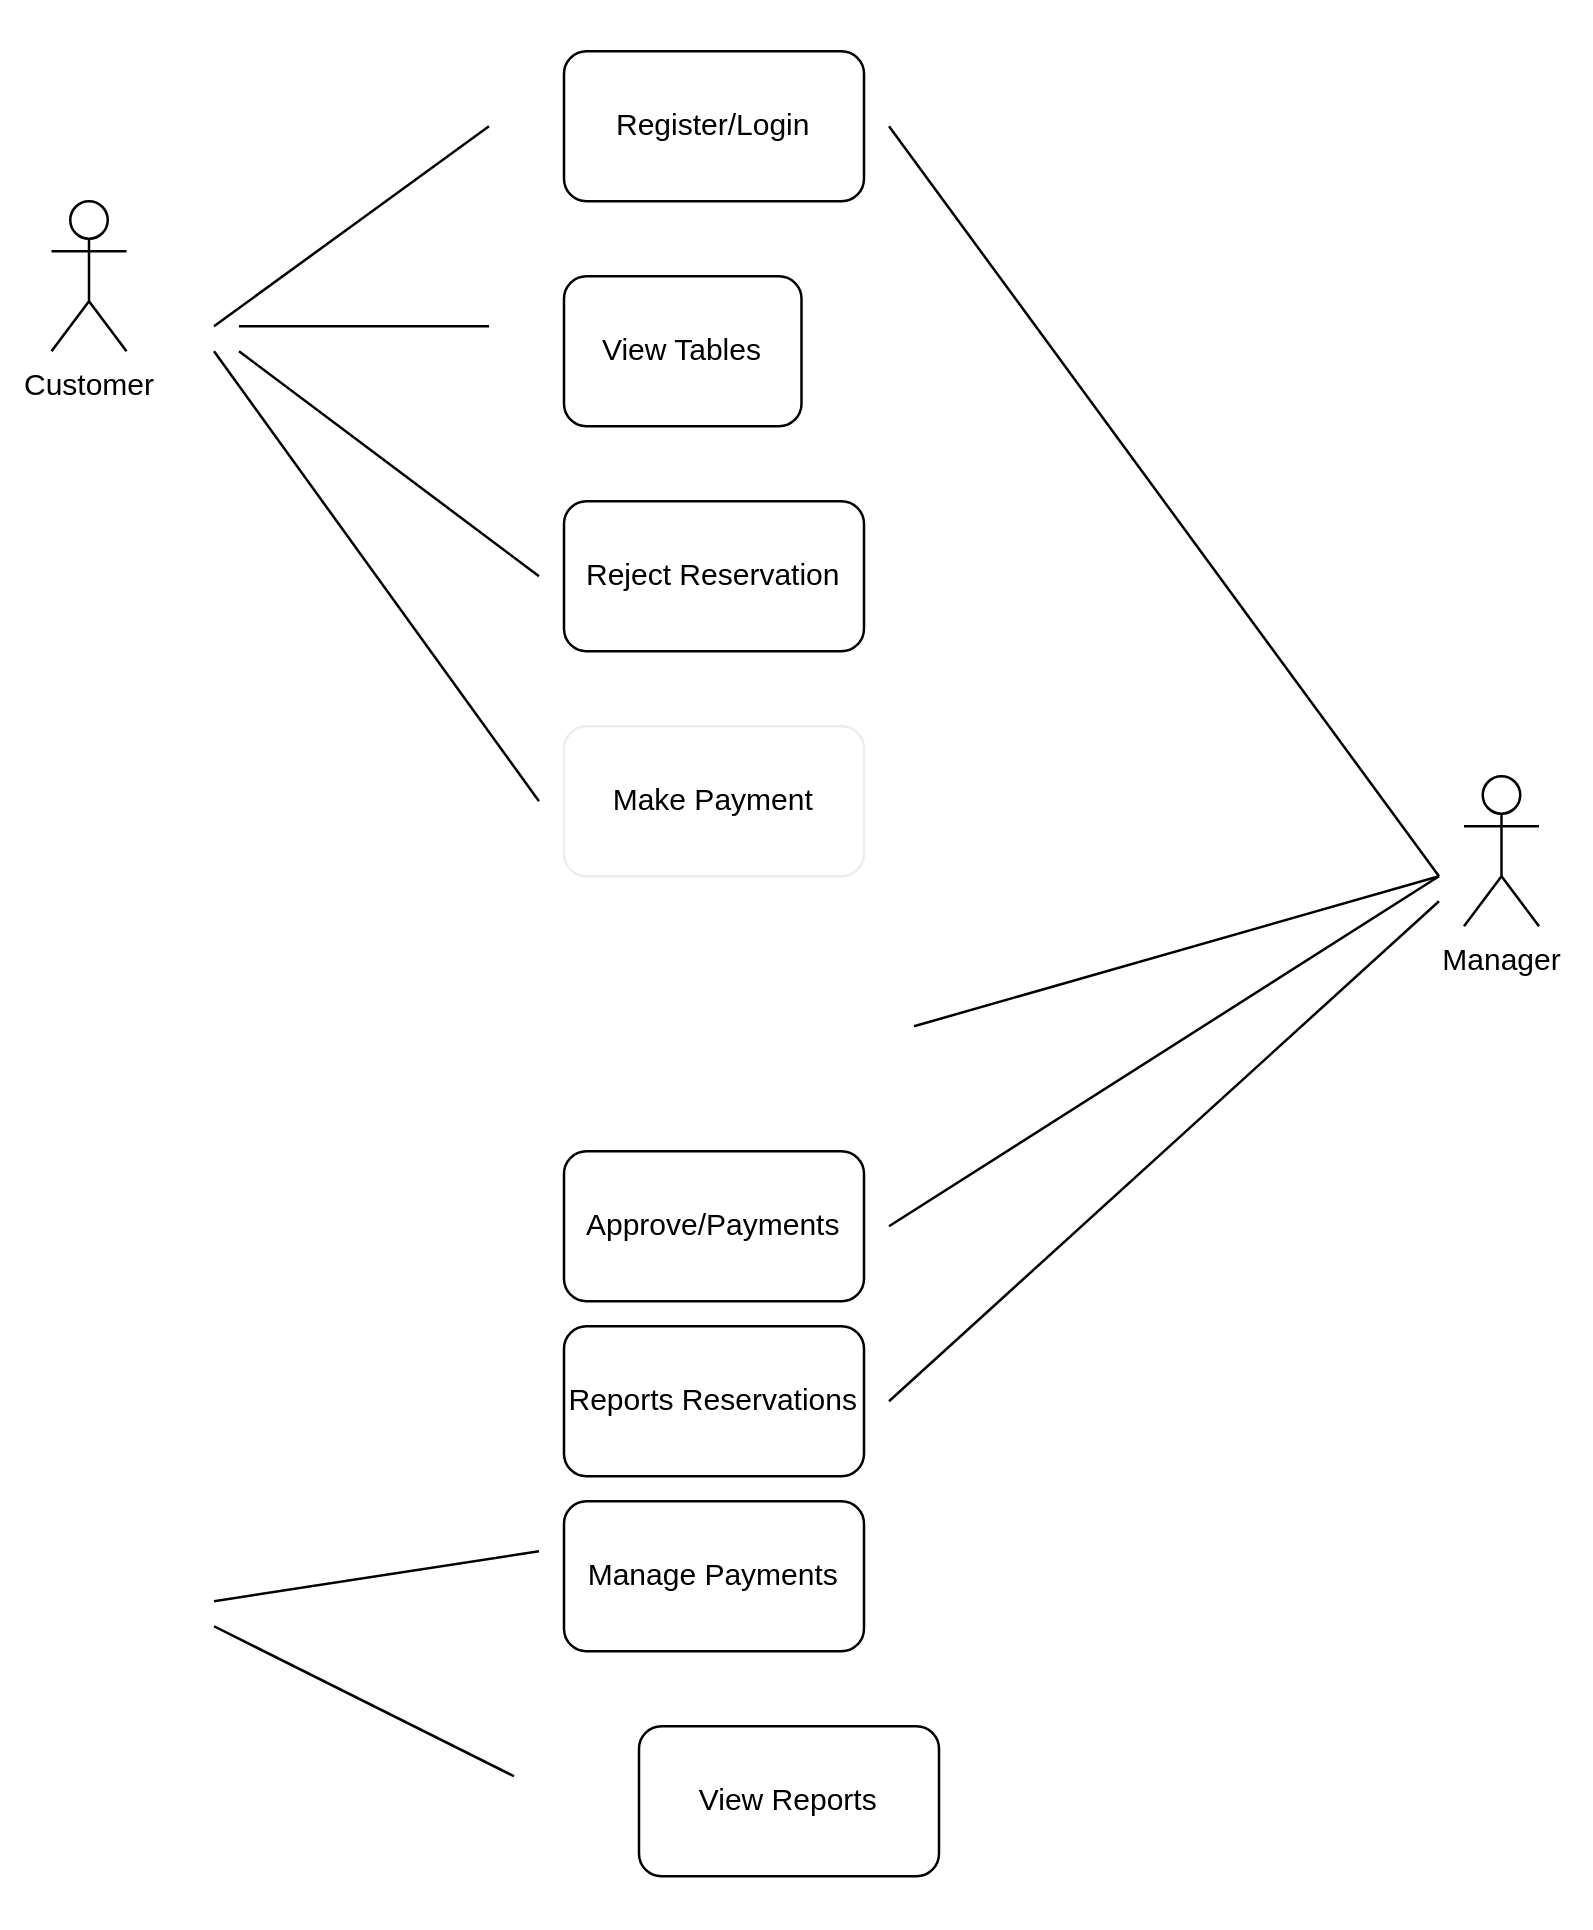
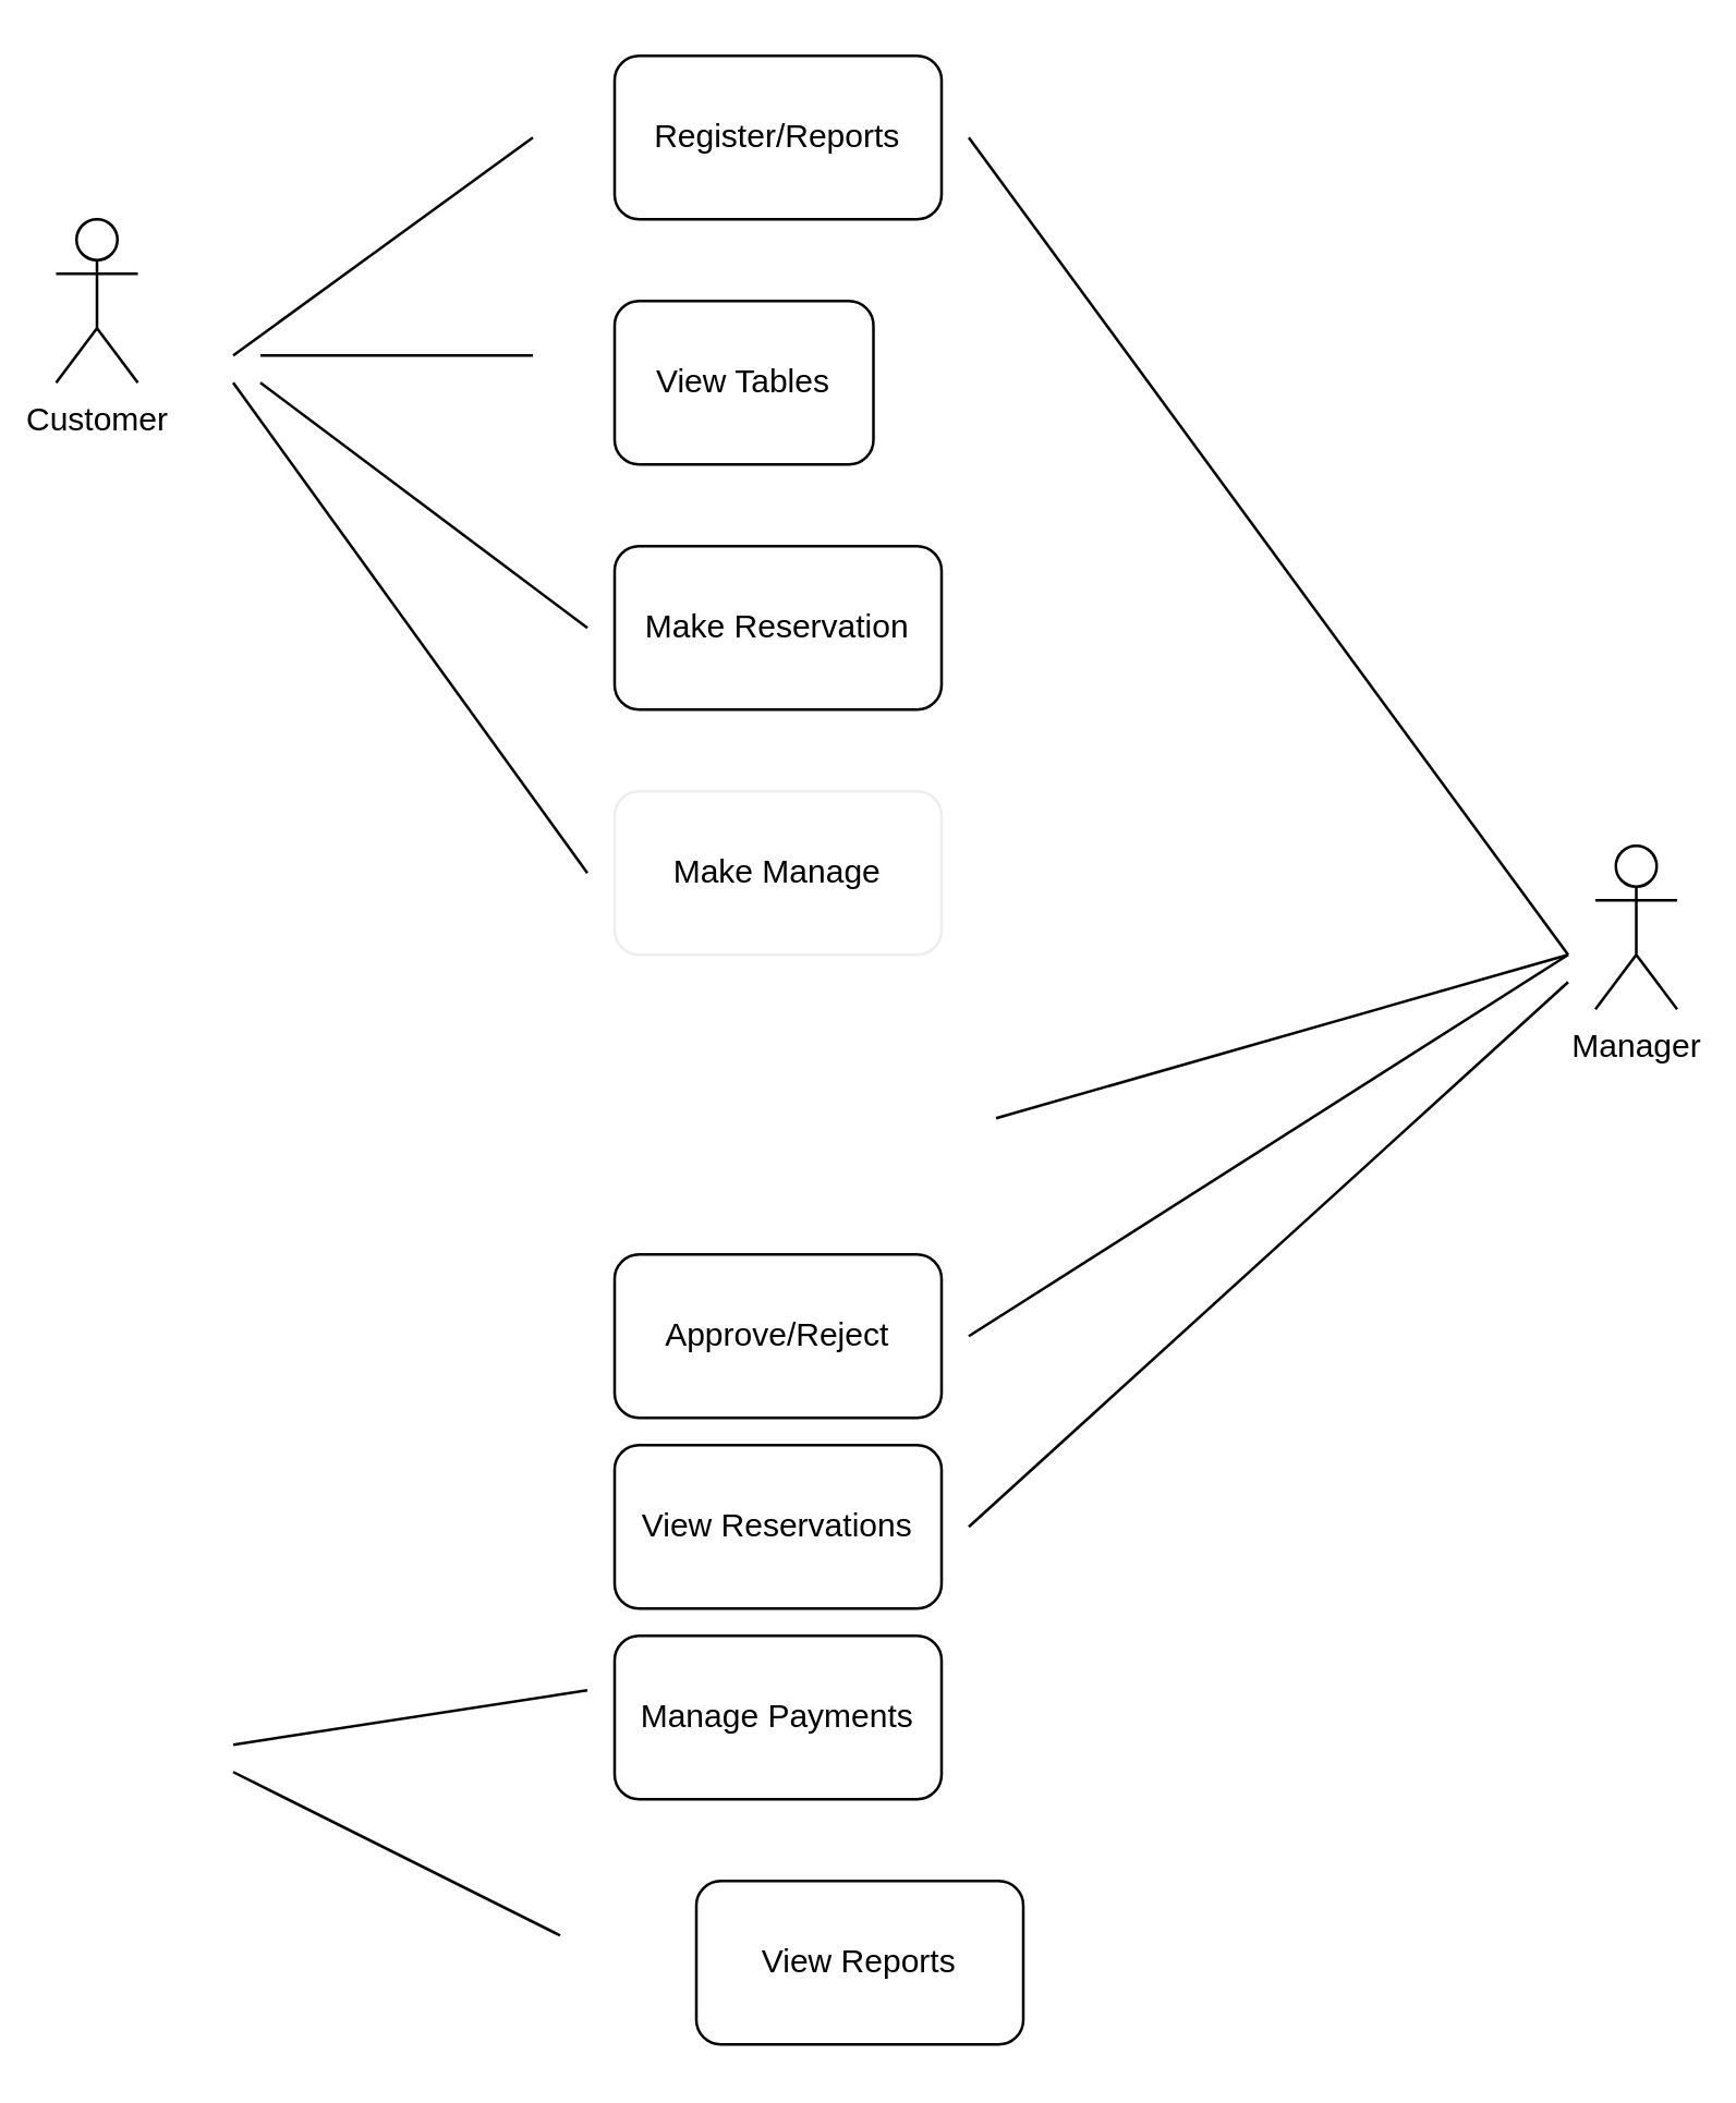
  <mxCell id="0" />
  <mxCell id="1" parent="0" />
  <mxCell id="2" value="Customer&lt;div&gt;&lt;br&gt;&lt;/div&gt;" style="shape=umlActor;verticalLabelPosition=bottom;verticalAlign=top;html=1;outlineConnect=0;strokeColor=light-dark(#000000,#000000);fontColor=light-dark(#000000,#000000);" parent="1" vertex="1"><mxGeometry x="20" y="80" width="30" height="60" as="geometry" /></mxCell>
- <mxCell id="3" value="Register/Login" style="rounded=1;whiteSpace=wrap;html=1;fillColor=none;strokeColor=light-dark(#000000,#000000);fontColor=light-dark(#000000,#000000);" parent="1" vertex="1"><mxGeometry x="225" y="20" width="120" height="60" as="geometry" /></mxCell>
+ <mxCell id="3" value="Register/Reports" style="rounded=1;whiteSpace=wrap;html=1;fillColor=none;strokeColor=light-dark(#000000,#000000);fontColor=light-dark(#000000,#000000);" parent="1" vertex="1"><mxGeometry x="225" y="20" width="120" height="60" as="geometry" /></mxCell>
  <mxCell id="4" value="View Tables" style="rounded=1;whiteSpace=wrap;html=1;fillColor=none;strokeColor=light-dark(#000000,#000000);fontColor=light-dark(#000000,#000000);" parent="1" vertex="1"><mxGeometry x="225" y="110" width="95" height="60" as="geometry" /></mxCell>
- <mxCell id="5" value="Reject Reservation" style="rounded=1;whiteSpace=wrap;html=1;fillColor=none;strokeColor=light-dark(#000000,#000000);fontColor=light-dark(#000000,#000000);" parent="1" vertex="1"><mxGeometry x="225" y="200" width="120" height="60" as="geometry" /></mxCell>
- <mxCell id="6" value="Make Payment" style="rounded=1;whiteSpace=wrap;html=1;fillColor=none;strokeColor=light-dark(#EDEDED,#000000);fontColor=light-dark(#000000,#000000);" parent="1" vertex="1"><mxGeometry x="225" y="290" width="120" height="60" as="geometry" /></mxCell>
- <mxCell id="7" value="&lt;font style=&quot;color: light-dark(rgb(0, 0, 0), rgb(0, 0, 0));&quot;&gt;Approve/Payments&lt;/font&gt;" style="rounded=1;whiteSpace=wrap;html=1;fillColor=light-dark(#FFFFFF,#FFFFFF);strokeColor=light-dark(#000000,#000000);" parent="1" vertex="1"><mxGeometry x="225" y="460" width="120" height="60" as="geometry" /></mxCell>
- <mxCell id="8" value="&lt;font style=&quot;color: light-dark(rgb(0, 0, 0), rgb(0, 0, 0));&quot;&gt;Reports Reservations&lt;/font&gt;" style="rounded=1;whiteSpace=wrap;html=1;fillColor=light-dark(#FFFFFF,#FFFFFF);strokeColor=light-dark(#000000,#000000);" parent="1" vertex="1"><mxGeometry x="225" y="530" width="120" height="60" as="geometry" /></mxCell>
+ <mxCell id="5" value="Make Reservation" style="rounded=1;whiteSpace=wrap;html=1;fillColor=none;strokeColor=light-dark(#000000,#000000);fontColor=light-dark(#000000,#000000);" parent="1" vertex="1"><mxGeometry x="225" y="200" width="120" height="60" as="geometry" /></mxCell>
+ <mxCell id="6" value="Make Manage" style="rounded=1;whiteSpace=wrap;html=1;fillColor=none;strokeColor=light-dark(#EDEDED,#000000);fontColor=light-dark(#000000,#000000);" parent="1" vertex="1"><mxGeometry x="225" y="290" width="120" height="60" as="geometry" /></mxCell>
+ <mxCell id="7" value="&lt;font style=&quot;color: light-dark(rgb(0, 0, 0), rgb(0, 0, 0));&quot;&gt;Approve/Reject&lt;/font&gt;" style="rounded=1;whiteSpace=wrap;html=1;fillColor=light-dark(#FFFFFF,#FFFFFF);strokeColor=light-dark(#000000,#000000);" parent="1" vertex="1"><mxGeometry x="225" y="460" width="120" height="60" as="geometry" /></mxCell>
+ <mxCell id="8" value="&lt;font style=&quot;color: light-dark(rgb(0, 0, 0), rgb(0, 0, 0));&quot;&gt;View Reservations&lt;/font&gt;" style="rounded=1;whiteSpace=wrap;html=1;fillColor=light-dark(#FFFFFF,#FFFFFF);strokeColor=light-dark(#000000,#000000);" parent="1" vertex="1"><mxGeometry x="225" y="530" width="120" height="60" as="geometry" /></mxCell>
  <mxCell id="9" value="Manage Payments" style="rounded=1;whiteSpace=wrap;html=1;fillColor=light-dark(#FFFFFF,#FFFFFF);strokeColor=light-dark(#000000,#000000);fontColor=light-dark(#000000,#000000);" parent="1" vertex="1"><mxGeometry x="225" y="600" width="120" height="60" as="geometry" /></mxCell>
  <mxCell id="10" value="View Reports" style="rounded=1;whiteSpace=wrap;html=1;fillColor=light-dark(#FFFFFF,#FFFFFF);strokeColor=light-dark(#000000,#000000);fontColor=light-dark(#000000,#000000);" parent="1" vertex="1"><mxGeometry x="255" y="690" width="120" height="60" as="geometry" /></mxCell>
  <mxCell id="11" value="Manager" style="shape=umlActor;verticalLabelPosition=bottom;verticalAlign=top;html=1;outlineConnect=0;strokeColor=light-dark(#000000,#000000);fontColor=light-dark(#000000,#000000);" parent="1" vertex="1"><mxGeometry x="585" y="310" width="30" height="60" as="geometry" /></mxCell>
  <mxCell id="12" value="" style="endArrow=none;html=1;rounded=0;strokeColor=light-dark(#000000,#000000);" parent="1" edge="1"><mxGeometry width="50" height="50" relative="1" as="geometry"><mxPoint x="85" y="130" as="sourcePoint" /><mxPoint x="195" y="50" as="targetPoint" /></mxGeometry></mxCell>
  <mxCell id="13" value="" style="endArrow=none;html=1;rounded=0;strokeColor=light-dark(#000000,#000000);" parent="1" edge="1"><mxGeometry width="50" height="50" relative="1" as="geometry"><mxPoint x="95" y="130" as="sourcePoint" /><mxPoint x="195" y="130" as="targetPoint" /></mxGeometry></mxCell>
  <mxCell id="14" value="" style="endArrow=none;html=1;rounded=0;strokeColor=light-dark(#000000,#000000);" parent="1" edge="1"><mxGeometry width="50" height="50" relative="1" as="geometry"><mxPoint x="95" y="140" as="sourcePoint" /><mxPoint x="215" y="230" as="targetPoint" /></mxGeometry></mxCell>
  <mxCell id="15" value="" style="endArrow=none;html=1;rounded=0;strokeColor=light-dark(#000000,#000000);" parent="1" edge="1"><mxGeometry width="50" height="50" relative="1" as="geometry"><mxPoint x="85" y="140" as="sourcePoint" /><mxPoint x="215" y="320" as="targetPoint" /></mxGeometry></mxCell>
  <mxCell id="16" value="" style="endArrow=none;html=1;rounded=0;strokeColor=light-dark(#000000,#000000);" parent="1" edge="1"><mxGeometry width="50" height="50" relative="1" as="geometry"><mxPoint x="365" y="410" as="sourcePoint" /><mxPoint x="575" y="350" as="targetPoint" /></mxGeometry></mxCell>
  <mxCell id="17" value="" style="endArrow=none;html=1;rounded=0;strokeColor=light-dark(#000000,#000000);" parent="1" edge="1"><mxGeometry width="50" height="50" relative="1" as="geometry"><mxPoint x="355" y="50" as="sourcePoint" /><mxPoint x="575" y="350" as="targetPoint" /></mxGeometry></mxCell>
  <mxCell id="18" value="" style="endArrow=none;html=1;rounded=0;strokeColor=light-dark(#000000,#000000);" parent="1" edge="1"><mxGeometry width="50" height="50" relative="1" as="geometry"><mxPoint x="355" y="490" as="sourcePoint" /><mxPoint x="575" y="350" as="targetPoint" /></mxGeometry></mxCell>
  <mxCell id="19" value="" style="endArrow=none;html=1;rounded=0;strokeColor=light-dark(#000000,#000000);" parent="1" edge="1"><mxGeometry width="50" height="50" relative="1" as="geometry"><mxPoint x="85" y="640" as="sourcePoint" /><mxPoint x="215" y="620" as="targetPoint" /></mxGeometry></mxCell>
  <mxCell id="20" value="" style="endArrow=none;html=1;rounded=0;strokeColor=light-dark(#000000,#000000);" parent="1" edge="1"><mxGeometry width="50" height="50" relative="1" as="geometry"><mxPoint x="85" y="650" as="sourcePoint" /><mxPoint x="205" y="710" as="targetPoint" /></mxGeometry></mxCell>
  <mxCell id="21" value="" style="endArrow=none;html=1;rounded=0;strokeColor=light-dark(#000000,#000000);" parent="1" edge="1"><mxGeometry width="50" height="50" relative="1" as="geometry"><mxPoint x="355" y="560" as="sourcePoint" /><mxPoint x="575" y="360" as="targetPoint" /></mxGeometry></mxCell>
